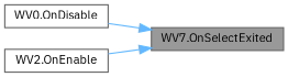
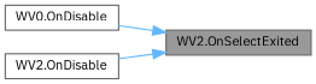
  digraph {
    fontname="IBM Plex Sans"
    rankdir=RL
    node [color=grey40 fillcolor=white fontname="IBM Plex Sans" fontsize=10 shape=box style=filled]
    edge [color=steelblue1 dir=back fontname="IBM Plex Sans" fontsize=10 labelfontname=Helvetica labelfontsize=10 style=solid]
-   n1 [color=gray40 fillcolor=grey60 fontcolor=black height=0.2 label="WV7.OnSelectExited" width=0.4]
+   n1 [color=gray40 fillcolor=grey60 fontcolor=black height=0.2 label="WV2.OnSelectExited" width=0.4]
    n2 [height=0.2 label="WV0.OnDisable" width=0.4]
-   n3 [height=0.2 label="WV2.OnEnable" width=0.4]
+   n3 [height=0.2 label="WV2.OnDisable" width=0.4]
    n1 -> n2
    n1 -> n3
  }
